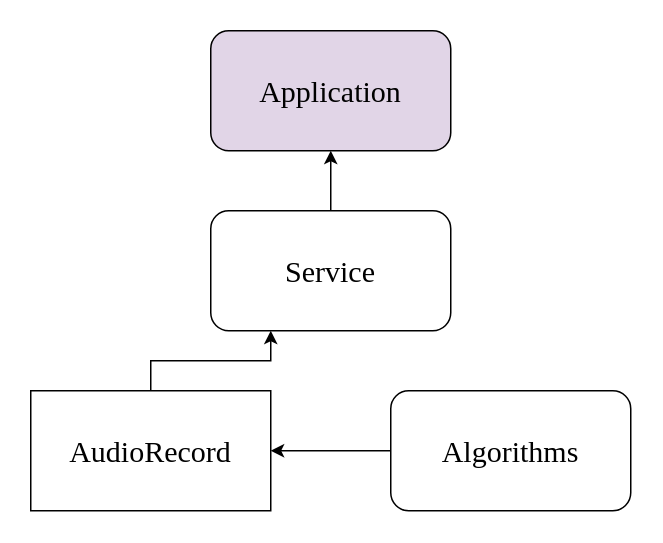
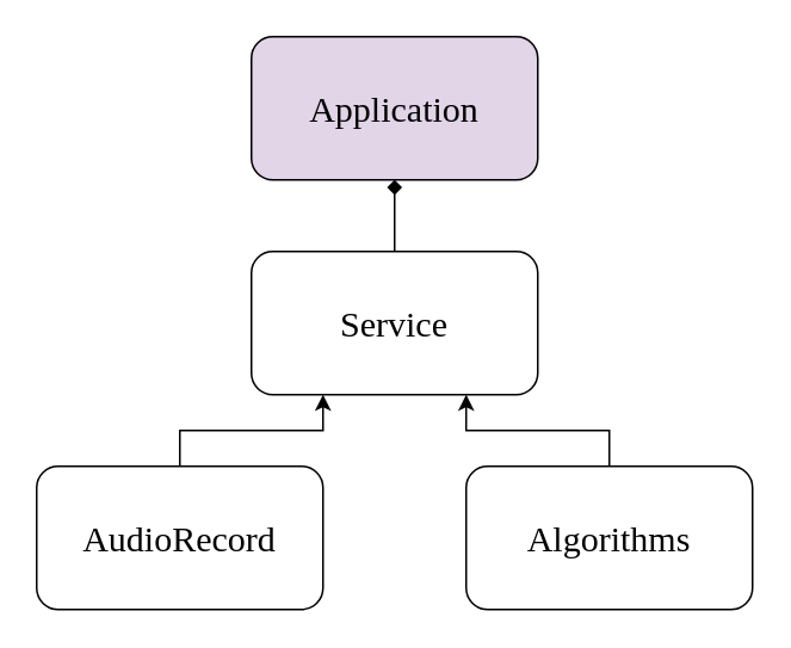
  <mxCell id="0" />
  <mxCell id="1" parent="0" />
- <mxCell id="2" style="edgeStyle=orthogonalEdgeStyle;rounded=0;hachureGap=4;orthogonalLoop=1;jettySize=auto;html=1;entryX=0.5;entryY=1;entryDx=0;entryDy=0;fontFamily=Architects Daughter;fontSource=https%3A%2F%2Ffonts.googleapis.com%2Fcss%3Ffamily%3DArchitects%2BDaughter;fontSize=16;" edge="1" parent="1" source="3" target="6"><mxGeometry relative="1" as="geometry" /></mxCell>
+ <mxCell id="2" style="edgeStyle=orthogonalEdgeStyle;rounded=0;hachureGap=4;orthogonalLoop=1;jettySize=auto;html=1;entryX=0.5;entryY=1;entryDx=0;entryDy=0;fontFamily=Architects Daughter;fontSource=https%3A%2F%2Ffonts.googleapis.com%2Fcss%3Ffamily%3DArchitects%2BDaughter;fontSize=16;endArrow=diamond;" edge="1" parent="1" source="3" target="6"><mxGeometry relative="1" as="geometry" /></mxCell>
  <mxCell id="3" value="&lt;font face=&quot;Times New Roman&quot;&gt;Service&lt;/font&gt;" style="rounded=1;whiteSpace=wrap;html=1;hachureGap=4;fontFamily=Architects Daughter;fontSource=https%3A%2F%2Ffonts.googleapis.com%2Fcss%3Ffamily%3DArchitects%2BDaughter;fontSize=20;shadow=0;glass=0;" vertex="1" parent="1"><mxGeometry x="140" y="140" width="160" height="80" as="geometry" /></mxCell>
  <mxCell id="4" style="edgeStyle=orthogonalEdgeStyle;rounded=0;hachureGap=4;orthogonalLoop=1;jettySize=auto;html=1;entryX=0.25;entryY=1;entryDx=0;entryDy=0;fontFamily=Architects Daughter;fontSource=https%3A%2F%2Ffonts.googleapis.com%2Fcss%3Ffamily%3DArchitects%2BDaughter;fontSize=16;" edge="1" parent="1" source="5" target="3"><mxGeometry relative="1" as="geometry" /></mxCell>
- <mxCell id="5" value="&lt;font face=&quot;Times New Roman&quot;&gt;AudioRecord&lt;/font&gt;" style="whiteSpace=wrap;html=1;hachureGap=4;fontFamily=Architects Daughter;fontSource=https%3A%2F%2Ffonts.googleapis.com%2Fcss%3Ffamily%3DArchitects%2BDaughter;fontSize=20;shadow=0;glass=0;rounded=0;" vertex="1" parent="1"><mxGeometry x="20" y="260" width="160" height="80" as="geometry" /></mxCell>
+ <mxCell id="5" value="&lt;font face=&quot;Times New Roman&quot;&gt;AudioRecord&lt;/font&gt;" style="rounded=1;whiteSpace=wrap;html=1;hachureGap=4;fontFamily=Architects Daughter;fontSource=https%3A%2F%2Ffonts.googleapis.com%2Fcss%3Ffamily%3DArchitects%2BDaughter;fontSize=20;shadow=0;glass=0;" vertex="1" parent="1"><mxGeometry x="20" y="260" width="160" height="80" as="geometry" /></mxCell>
  <mxCell id="6" value="&lt;font face=&quot;Times New Roman&quot;&gt;Application&lt;/font&gt;" style="rounded=1;whiteSpace=wrap;html=1;hachureGap=4;fontFamily=Architects Daughter;fontSource=https%3A%2F%2Ffonts.googleapis.com%2Fcss%3Ffamily%3DArchitects%2BDaughter;fontSize=20;shadow=0;glass=0;fillColor=#e1d5e7;" vertex="1" parent="1"><mxGeometry x="140" y="20" width="160" height="80" as="geometry" /></mxCell>
- <mxCell id="7" style="edgeStyle=orthogonalEdgeStyle;rounded=0;hachureGap=4;orthogonalLoop=1;jettySize=auto;html=1;fontFamily=Architects Daughter;fontSource=https%3A%2F%2Ffonts.googleapis.com%2Fcss%3Ffamily%3DArchitects%2BDaughter;fontSize=16;" edge="1" parent="1" source="8" target="5"><mxGeometry relative="1" as="geometry" /></mxCell>
+ <mxCell id="7" style="edgeStyle=orthogonalEdgeStyle;rounded=0;hachureGap=4;orthogonalLoop=1;jettySize=auto;html=1;entryX=0.75;entryY=1;entryDx=0;entryDy=0;fontFamily=Architects Daughter;fontSource=https%3A%2F%2Ffonts.googleapis.com%2Fcss%3Ffamily%3DArchitects%2BDaughter;fontSize=16;" edge="1" parent="1" source="8" target="3"><mxGeometry relative="1" as="geometry" /></mxCell>
  <mxCell id="8" value="&lt;font face=&quot;Times New Roman&quot;&gt;Algorithms&lt;/font&gt;" style="rounded=1;whiteSpace=wrap;html=1;hachureGap=4;fontFamily=Architects Daughter;fontSource=https%3A%2F%2Ffonts.googleapis.com%2Fcss%3Ffamily%3DArchitects%2BDaughter;fontSize=20;shadow=0;glass=0;" vertex="1" parent="1"><mxGeometry x="260" y="260" width="160" height="80" as="geometry" /></mxCell>
